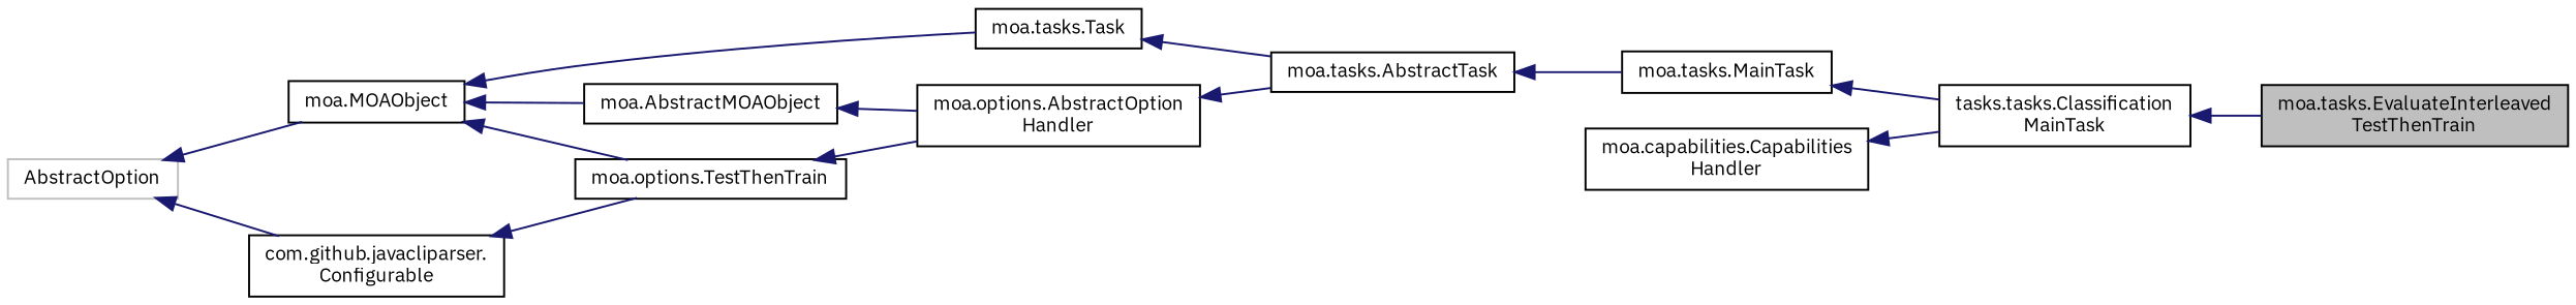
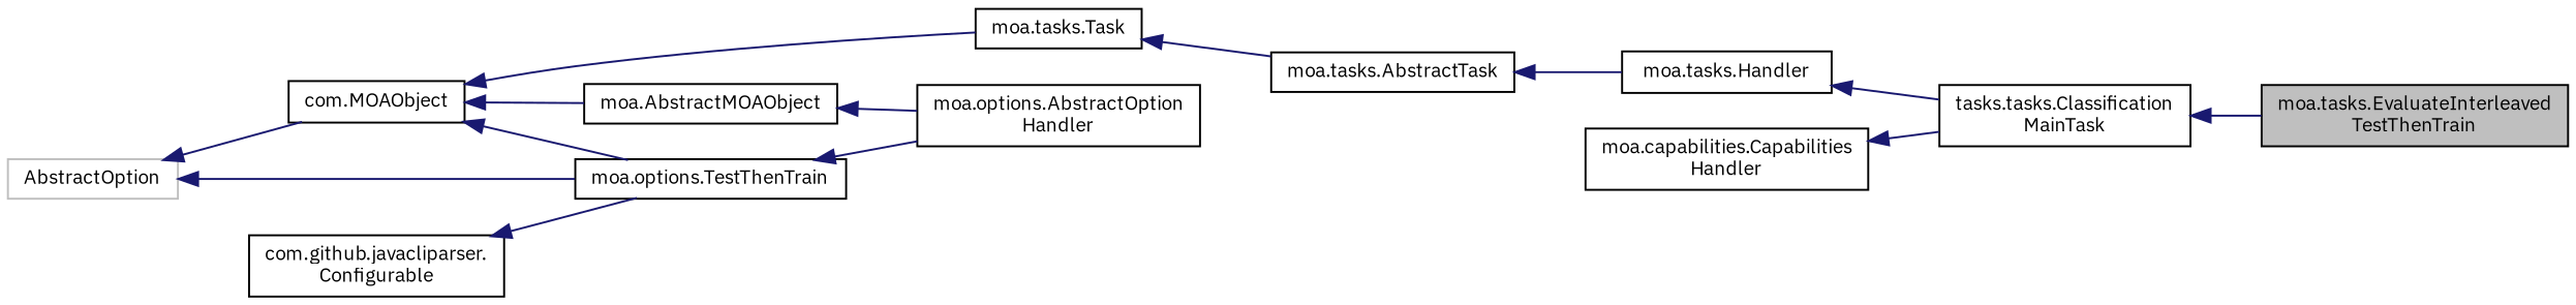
  digraph {
    fontname="IBM Plex Sans"
    rankdir=LR
    node [color=black fillcolor=white fontname="IBM Plex Sans" fontsize=10 shape=record style=filled]
    edge [color=midnightblue dir=back fontname="IBM Plex Sans" fontsize=10 labelfontname=Helvetica labelfontsize=10 style=solid]
    n1 [fillcolor=grey75 fontcolor=black height=0.2 label="moa.tasks.EvaluateInterleaved\lTestThenTrain" width=0.4]
    n2 [height=0.2 label="tasks.tasks.Classification\lMainTask" width=0.4]
-   n3 [height=0.2 label="moa.tasks.MainTask" width=0.4]
+   n3 [height=0.2 label="moa.tasks.Handler" width=0.4]
    n4 [height=0.2 label="moa.tasks.AbstractTask" width=0.4]
    n5 [height=0.2 label="moa.options.AbstractOption\lHandler" width=0.4]
    n6 [height=0.2 label="moa.AbstractMOAObject" width=0.4]
-   n7 [height=0.2 label="moa.MOAObject" width=0.4]
+   n7 [height=0.2 label="com.MOAObject" width=0.4]
    n8 [height=0.2 label="moa.options.TestThenTrain" width=0.4]
    n9 [height=0.2 label="moa.tasks.Task" width=0.4]
    n10 [color=grey75 height=0.2 label=AbstractOption width=0.4]
    n11 [height=0.2 label="com.github.javacliparser.\lConfigurable" width=0.4]
    n12 [height=0.2 label="moa.capabilities.Capabilities\lHandler" width=0.4]
    n2 -> n1
    n3 -> n2
    n4 -> n3
-   n5 -> n4
    n6 -> n5
    n7 -> n6
    n7 -> n8
    n7 -> n9
    n8 -> n5
    n9 -> n4
    n10 -> n7
-   n10 -> n11
+   n10 -> n8
    n11 -> n8
    n12 -> n2
  }
